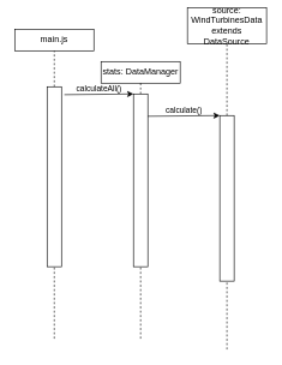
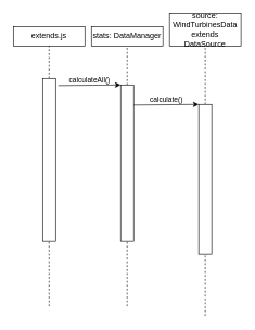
  <mxCell id="0" />
  <mxCell id="1" parent="0" />
- <mxCell id="2" value="main.js" style="rounded=0;whiteSpace=wrap;html=1;" vertex="1" parent="1"><mxGeometry x="20" y="40" width="110" height="30" as="geometry" /></mxCell>
+ <mxCell id="2" value="extends.js" style="rounded=0;whiteSpace=wrap;html=1;" vertex="1" parent="1"><mxGeometry x="20" y="40" width="110" height="30" as="geometry" /></mxCell>
  <mxCell id="3" value="" style="endArrow=none;dashed=1;html=1;rounded=0;entryX=0.5;entryY=1;entryDx=0;entryDy=0;" edge="1" parent="1" source="5" target="2"><mxGeometry width="50" height="50" relative="1" as="geometry"><mxPoint x="75" y="460" as="sourcePoint" /><mxPoint x="450" y="180" as="targetPoint" /><Array as="points" /></mxGeometry></mxCell>
  <mxCell id="4" value="" style="endArrow=none;dashed=1;html=1;rounded=0;entryX=0.5;entryY=1;entryDx=0;entryDy=0;" edge="1" parent="1" target="5"><mxGeometry width="50" height="50" relative="1" as="geometry"><mxPoint x="75" y="470" as="sourcePoint" /><mxPoint x="75" y="70" as="targetPoint" /><Array as="points" /></mxGeometry></mxCell>
  <mxCell id="5" value="" style="rounded=0;whiteSpace=wrap;html=1;" vertex="1" parent="1"><mxGeometry x="65" y="120" width="20" height="250" as="geometry" /></mxCell>
- <mxCell id="6" value="stats: DataManager" style="rounded=0;whiteSpace=wrap;html=1;" vertex="1" parent="1"><mxGeometry x="140" y="85" width="110" height="30" as="geometry" /></mxCell>
+ <mxCell id="6" value="stats: DataManager" style="rounded=0;whiteSpace=wrap;html=1;" vertex="1" parent="1"><mxGeometry x="140" y="40" width="110" height="30" as="geometry" /></mxCell>
  <mxCell id="7" value="" style="endArrow=none;dashed=1;html=1;rounded=0;entryX=0.5;entryY=1;entryDx=0;entryDy=0;" edge="1" parent="1" source="9" target="6"><mxGeometry width="50" height="50" relative="1" as="geometry"><mxPoint x="195" y="470" as="sourcePoint" /><mxPoint x="200" y="100" as="targetPoint" /></mxGeometry></mxCell>
  <mxCell id="8" value="" style="endArrow=none;dashed=1;html=1;rounded=0;entryX=0.5;entryY=1;entryDx=0;entryDy=0;" edge="1" parent="1" target="9"><mxGeometry width="50" height="50" relative="1" as="geometry"><mxPoint x="195" y="470" as="sourcePoint" /><mxPoint x="195" y="70" as="targetPoint" /></mxGeometry></mxCell>
  <mxCell id="9" value="" style="rounded=0;whiteSpace=wrap;html=1;" vertex="1" parent="1"><mxGeometry x="185" y="130" width="20" height="240" as="geometry" /></mxCell>
  <mxCell id="10" value="" style="endArrow=classic;rounded=0;exitX=1.2;exitY=0.044;exitDx=0;exitDy=0;exitPerimeter=0;entryX=0;entryY=0;entryDx=0;entryDy=0;html=1;labelPosition=center;verticalLabelPosition=middle;align=center;verticalAlign=middle;" edge="1" parent="1" source="5" target="9"><mxGeometry width="50" height="50" relative="1" as="geometry"><mxPoint x="360" y="300" as="sourcePoint" /><mxPoint x="190" y="131" as="targetPoint" /></mxGeometry></mxCell>
  <mxCell id="11" value="calculateAll()" style="edgeLabel;html=1;align=center;verticalAlign=bottom;resizable=0;points=[];labelPosition=center;verticalLabelPosition=top;" vertex="1" connectable="0" parent="10"><mxGeometry relative="1" as="geometry"><mxPoint as="offset" /></mxGeometry></mxCell>
- <mxCell id="12" value="source: WindTurbinesData extends DataSource" style="rounded=0;whiteSpace=wrap;html=1;" vertex="1" parent="1"><mxGeometry x="260" y="10" width="110" height="50" as="geometry" /></mxCell>
+ <mxCell id="12" value="source: WindTurbinesData extends DataSource" style="rounded=0;whiteSpace=wrap;html=1;" vertex="1" parent="1"><mxGeometry x="260" y="20" width="110" height="50" as="geometry" /></mxCell>
  <mxCell id="13" value="" style="endArrow=none;dashed=1;html=1;rounded=0;entryX=0.5;entryY=1;entryDx=0;entryDy=0;" edge="1" parent="1" source="17" target="12"><mxGeometry width="50" height="50" relative="1" as="geometry"><mxPoint x="315" y="485" as="sourcePoint" /><mxPoint x="314.5" y="80" as="targetPoint" /></mxGeometry></mxCell>
  <mxCell id="14" value="" style="endArrow=classic;rounded=0;exitX=1;exitY=0.129;exitDx=0;exitDy=0;exitPerimeter=0;html=1;labelPosition=center;verticalLabelPosition=middle;align=center;verticalAlign=middle;entryX=0;entryY=0;entryDx=0;entryDy=0;" edge="1" parent="1" source="9" target="17"><mxGeometry width="50" height="50" relative="1" as="geometry"><mxPoint x="99" y="141" as="sourcePoint" /><mxPoint x="300" y="153" as="targetPoint" /></mxGeometry></mxCell>
  <mxCell id="15" value="calculate()" style="edgeLabel;html=1;align=center;verticalAlign=bottom;resizable=0;points=[];labelPosition=center;verticalLabelPosition=top;" vertex="1" connectable="0" parent="14"><mxGeometry relative="1" as="geometry"><mxPoint as="offset" /></mxGeometry></mxCell>
  <mxCell id="16" value="" style="endArrow=none;dashed=1;html=1;rounded=0;entryX=0.5;entryY=1;entryDx=0;entryDy=0;" edge="1" parent="1" target="17"><mxGeometry width="50" height="50" relative="1" as="geometry"><mxPoint x="315" y="485" as="sourcePoint" /><mxPoint x="315" y="70" as="targetPoint" /></mxGeometry></mxCell>
  <mxCell id="17" value="" style="rounded=0;whiteSpace=wrap;html=1;" vertex="1" parent="1"><mxGeometry x="305" y="160" width="20" height="230" as="geometry" /></mxCell>
